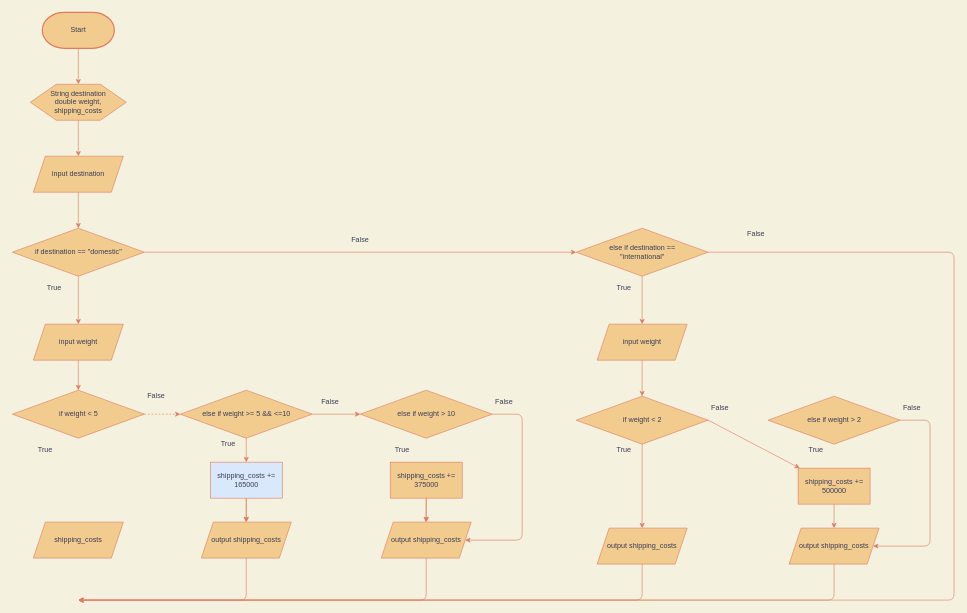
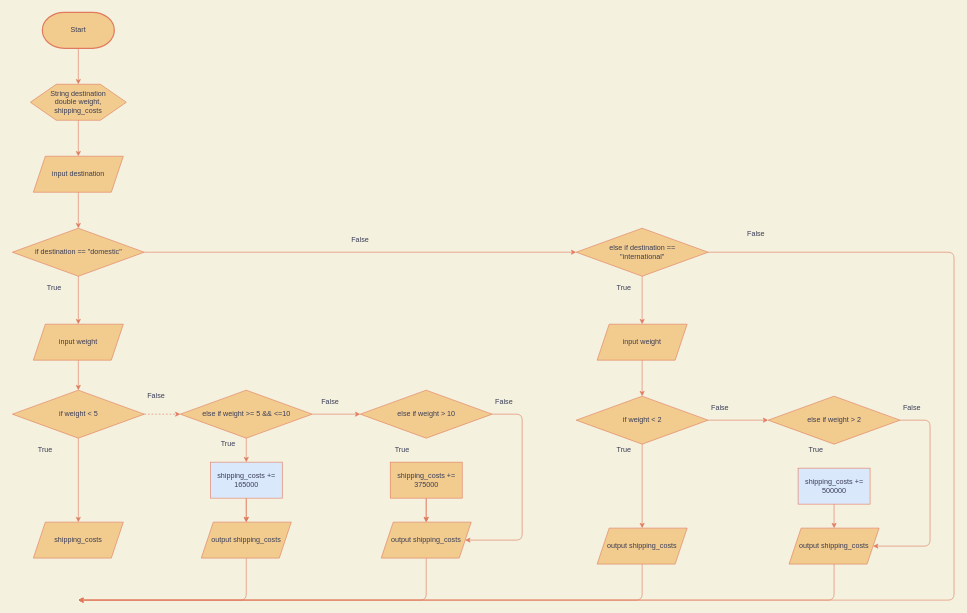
  <mxCell id="0" />
  <mxCell id="1" parent="0" />
  <mxCell id="2" value="Start" style="strokeWidth=2;html=1;shape=mxgraph.flowchart.terminator;whiteSpace=wrap;fillColor=#F2CC8F;strokeColor=#E07A5F;fontColor=#393C56;" parent="1" vertex="1"><mxGeometry x="70" y="20" width="120" height="60" as="geometry" /></mxCell>
  <mxCell id="3" value="" style="verticalLabelPosition=bottom;verticalAlign=top;html=1;shape=hexagon;perimeter=hexagonPerimeter2;arcSize=6;size=0.27;fillColor=#F2CC8F;strokeColor=#E07A5F;fontColor=#393C56;" parent="1" vertex="1"><mxGeometry x="50" y="140" width="160" height="60" as="geometry" /></mxCell>
  <mxCell id="4" value="String destination&lt;br&gt;double weight, shipping_costs" style="text;html=1;strokeColor=none;fillColor=none;align=center;verticalAlign=middle;whiteSpace=wrap;rounded=0;fontColor=#393C56;" parent="1" vertex="1"><mxGeometry x="65" y="150" width="130" height="40" as="geometry" /></mxCell>
  <mxCell id="5" value="input destination" style="shape=parallelogram;perimeter=parallelogramPerimeter;whiteSpace=wrap;html=1;fixedSize=1;fillColor=#F2CC8F;strokeColor=#E07A5F;fontColor=#393C56;" parent="1" vertex="1"><mxGeometry x="55" y="260" width="150" height="60" as="geometry" /></mxCell>
  <mxCell id="6" value="" style="endArrow=classic;html=1;entryX=0.5;entryY=0;entryDx=0;entryDy=0;exitX=0.5;exitY=1;exitDx=0;exitDy=0;exitPerimeter=0;strokeColor=#E07A5F;fontColor=#393C56;labelBackgroundColor=#F4F1DE;" parent="1" source="2" target="3" edge="1"><mxGeometry width="50" height="50" relative="1" as="geometry"><mxPoint x="-130" y="230" as="sourcePoint" /><mxPoint x="-80" y="180" as="targetPoint" /></mxGeometry></mxCell>
  <mxCell id="7" value="" style="endArrow=classic;html=1;entryX=0.5;entryY=0;entryDx=0;entryDy=0;exitX=0.5;exitY=1;exitDx=0;exitDy=0;strokeColor=#E07A5F;fontColor=#393C56;labelBackgroundColor=#F4F1DE;" parent="1" source="17" target="18" edge="1"><mxGeometry width="50" height="50" relative="1" as="geometry"><mxPoint x="130" y="570" as="sourcePoint" /><mxPoint x="0" y="700" as="targetPoint" /></mxGeometry></mxCell>
  <mxCell id="8" value="" style="endArrow=classic;html=1;entryX=0;entryY=0.5;entryDx=0;entryDy=0;exitX=1;exitY=0.5;exitDx=0;exitDy=0;strokeColor=#E07A5F;fontColor=#393C56;labelBackgroundColor=#F4F1DE;" parent="1" source="14" target="15" edge="1"><mxGeometry width="50" height="50" relative="1" as="geometry"><mxPoint x="210" y="420" as="sourcePoint" /><mxPoint x="360" y="420" as="targetPoint" /></mxGeometry></mxCell>
  <mxCell id="9" value="" style="endArrow=classic;html=1;entryX=0.5;entryY=0;entryDx=0;entryDy=0;exitX=0.5;exitY=1;exitDx=0;exitDy=0;strokeColor=#E07A5F;fontColor=#393C56;labelBackgroundColor=#F4F1DE;" parent="1" source="5" target="14" edge="1"><mxGeometry width="50" height="50" relative="1" as="geometry"><mxPoint x="-30" y="400" as="sourcePoint" /><mxPoint x="130" y="395" as="targetPoint" /></mxGeometry></mxCell>
  <mxCell id="10" value="" style="endArrow=classic;html=1;entryX=0.5;entryY=0;entryDx=0;entryDy=0;exitX=0.5;exitY=1;exitDx=0;exitDy=0;strokeColor=#E07A5F;fontColor=#393C56;labelBackgroundColor=#F4F1DE;" parent="1" source="3" target="5" edge="1"><mxGeometry width="50" height="50" relative="1" as="geometry"><mxPoint x="-160" y="250" as="sourcePoint" /><mxPoint x="-110" y="200" as="targetPoint" /></mxGeometry></mxCell>
  <mxCell id="11" value="" style="endArrow=classic;html=1;entryX=0.5;entryY=0;entryDx=0;entryDy=0;exitX=0.5;exitY=1;exitDx=0;exitDy=0;strokeColor=#E07A5F;fontColor=#393C56;labelBackgroundColor=#F4F1DE;" parent="1" source="14" target="17" edge="1"><mxGeometry width="50" height="50" relative="1" as="geometry"><mxPoint x="-81" y="465.98" as="sourcePoint" /><mxPoint x="130" y="520" as="targetPoint" /></mxGeometry></mxCell>
  <mxCell id="12" value="False" style="text;html=1;strokeColor=none;fillColor=none;align=center;verticalAlign=middle;whiteSpace=wrap;rounded=0;fontColor=#393C56;" parent="1" vertex="1"><mxGeometry x="580" y="390" width="40" height="20" as="geometry" /></mxCell>
  <mxCell id="13" value="True" style="text;html=1;strokeColor=none;fillColor=none;align=center;verticalAlign=middle;whiteSpace=wrap;rounded=0;fontColor=#393C56;" parent="1" vertex="1"><mxGeometry x="70" y="470" width="40" height="20" as="geometry" /></mxCell>
  <mxCell id="14" value="&lt;span&gt;if destination == &quot;domestic&quot;&lt;/span&gt;" style="shape=rhombus;html=1;dashed=0;whitespace=wrap;perimeter=rhombusPerimeter;fillColor=#F2CC8F;strokeColor=#E07A5F;fontColor=#393C56;" parent="1" vertex="1"><mxGeometry x="20" y="380" width="220" height="80" as="geometry" /></mxCell>
  <mxCell id="15" value="else if destination == &lt;br&gt;&quot;international&quot;" style="shape=rhombus;html=1;dashed=0;whitespace=wrap;perimeter=rhombusPerimeter;fillColor=#F2CC8F;strokeColor=#E07A5F;fontColor=#393C56;" parent="1" vertex="1"><mxGeometry x="960" y="380" width="220" height="80" as="geometry" /></mxCell>
  <mxCell id="16" value="shipping_costs" style="shape=parallelogram;perimeter=parallelogramPerimeter;whiteSpace=wrap;html=1;fixedSize=1;fillColor=#F2CC8F;strokeColor=#E07A5F;fontColor=#393C56;" parent="1" vertex="1"><mxGeometry x="55" y="870" width="150" height="60" as="geometry" /></mxCell>
  <mxCell id="17" value="input weight" style="shape=parallelogram;perimeter=parallelogramPerimeter;whiteSpace=wrap;html=1;fixedSize=1;fillColor=#F2CC8F;strokeColor=#E07A5F;fontColor=#393C56;" parent="1" vertex="1"><mxGeometry x="55" y="540" width="150" height="60" as="geometry" /></mxCell>
  <mxCell id="18" value="&lt;span&gt;if weight &amp;lt; 5&lt;/span&gt;" style="shape=rhombus;html=1;dashed=0;whitespace=wrap;perimeter=rhombusPerimeter;fillColor=#F2CC8F;strokeColor=#E07A5F;fontColor=#393C56;" parent="1" vertex="1"><mxGeometry x="20" y="650" width="220" height="80" as="geometry" /></mxCell>
+ <mxCell id="19" value="" style="endArrow=classic;html=1;exitX=0.5;exitY=1;exitDx=0;exitDy=0;strokeColor=#E07A5F;fontColor=#393C56;entryX=0.5;entryY=0;entryDx=0;entryDy=0;labelBackgroundColor=#F4F1DE;" parent="1" source="18" target="16" edge="1"><mxGeometry width="50" height="50" relative="1" as="geometry"><mxPoint x="140" y="610" as="sourcePoint" /><mxPoint x="420" y="800" as="targetPoint" /></mxGeometry></mxCell>
  <mxCell id="20" value="" style="endArrow=classic;html=1;exitX=1;exitY=0.5;exitDx=0;exitDy=0;strokeColor=#E07A5F;fontColor=#393C56;entryX=0;entryY=0.5;entryDx=0;entryDy=0;labelBackgroundColor=#F4F1DE;dashed=1;" parent="1" source="18" target="21" edge="1"><mxGeometry width="50" height="50" relative="1" as="geometry"><mxPoint x="250" y="430" as="sourcePoint" /><mxPoint x="340" y="570" as="targetPoint" /></mxGeometry></mxCell>
  <mxCell id="21" value="&lt;span&gt;else if weight &amp;gt;= 5 &amp;amp;&amp;amp; &amp;lt;=10&lt;/span&gt;" style="shape=rhombus;html=1;dashed=0;whitespace=wrap;perimeter=rhombusPerimeter;fillColor=#F2CC8F;strokeColor=#E07A5F;fontColor=#393C56;" parent="1" vertex="1"><mxGeometry x="300" y="650" width="220" height="80" as="geometry" /></mxCell>
  <mxCell id="22" value="output&amp;nbsp;&lt;span&gt;shipping_costs&lt;/span&gt;" style="shape=parallelogram;perimeter=parallelogramPerimeter;whiteSpace=wrap;html=1;fixedSize=1;fillColor=#F2CC8F;strokeColor=#E07A5F;fontColor=#393C56;" parent="1" vertex="1"><mxGeometry x="335" y="870" width="150" height="60" as="geometry" /></mxCell>
  <mxCell id="23" value="&lt;span&gt;else if weight &amp;gt; 10&lt;/span&gt;" style="shape=rhombus;html=1;dashed=0;whitespace=wrap;perimeter=rhombusPerimeter;fillColor=#F2CC8F;strokeColor=#E07A5F;fontColor=#393C56;" parent="1" vertex="1"><mxGeometry x="600" y="650" width="220" height="80" as="geometry" /></mxCell>
  <mxCell id="24" value="output&amp;nbsp;&lt;span&gt;shipping_costs&lt;/span&gt;" style="shape=parallelogram;perimeter=parallelogramPerimeter;whiteSpace=wrap;html=1;fixedSize=1;fillColor=#F2CC8F;strokeColor=#E07A5F;fontColor=#393C56;" parent="1" vertex="1"><mxGeometry x="635" y="870" width="150" height="60" as="geometry" /></mxCell>
  <mxCell id="25" value="" style="endArrow=classic;html=1;strokeColor=#E07A5F;fontColor=#393C56;entryX=0;entryY=0.5;entryDx=0;entryDy=0;exitX=1;exitY=0.5;exitDx=0;exitDy=0;labelBackgroundColor=#F4F1DE;" parent="1" source="21" target="23" edge="1"><mxGeometry width="50" height="50" relative="1" as="geometry"><mxPoint x="560" y="690" as="sourcePoint" /><mxPoint x="350" y="700" as="targetPoint" /></mxGeometry></mxCell>
  <mxCell id="26" value="" style="endArrow=classic;html=1;exitX=0.5;exitY=1;exitDx=0;exitDy=0;strokeColor=#E07A5F;fontColor=#393C56;entryX=0.5;entryY=0;entryDx=0;entryDy=0;labelBackgroundColor=#F4F1DE;" parent="1" source="57" target="24" edge="1"><mxGeometry width="50" height="50" relative="1" as="geometry"><mxPoint x="590" y="750" as="sourcePoint" /><mxPoint x="710" y="780" as="targetPoint" /></mxGeometry></mxCell>
  <mxCell id="27" value="" style="endArrow=classic;html=1;exitX=0.5;exitY=1;exitDx=0;exitDy=0;strokeColor=#E07A5F;fontColor=#393C56;entryX=0.5;entryY=0;entryDx=0;entryDy=0;labelBackgroundColor=#F4F1DE;" parent="1" source="58" target="22" edge="1"><mxGeometry width="50" height="50" relative="1" as="geometry"><mxPoint x="260" y="710" as="sourcePoint" /><mxPoint x="410" y="780" as="targetPoint" /></mxGeometry></mxCell>
  <mxCell id="28" value="input weight" style="shape=parallelogram;perimeter=parallelogramPerimeter;whiteSpace=wrap;html=1;fixedSize=1;fillColor=#F2CC8F;strokeColor=#E07A5F;fontColor=#393C56;" parent="1" vertex="1"><mxGeometry x="995" y="540" width="150" height="60" as="geometry" /></mxCell>
  <mxCell id="29" value="" style="endArrow=classic;html=1;exitX=0.5;exitY=1;exitDx=0;exitDy=0;strokeColor=#E07A5F;fontColor=#393C56;entryX=0.5;entryY=0;entryDx=0;entryDy=0;labelBackgroundColor=#F4F1DE;" parent="1" source="15" target="28" edge="1"><mxGeometry width="50" height="50" relative="1" as="geometry"><mxPoint x="760" y="740" as="sourcePoint" /><mxPoint x="760" y="790" as="targetPoint" /></mxGeometry></mxCell>
  <mxCell id="30" value="output shipping_costs" style="shape=parallelogram;perimeter=parallelogramPerimeter;whiteSpace=wrap;html=1;fixedSize=1;fillColor=#F2CC8F;strokeColor=#E07A5F;fontColor=#393C56;" parent="1" vertex="1"><mxGeometry x="995" y="880" width="150" height="60" as="geometry" /></mxCell>
  <mxCell id="31" value="&lt;span&gt;if weight &amp;lt; 2&lt;/span&gt;" style="shape=rhombus;html=1;dashed=0;whitespace=wrap;perimeter=rhombusPerimeter;fillColor=#F2CC8F;strokeColor=#E07A5F;fontColor=#393C56;" parent="1" vertex="1"><mxGeometry x="960" y="660" width="220" height="80" as="geometry" /></mxCell>
  <mxCell id="32" value="" style="endArrow=classic;html=1;exitX=0.5;exitY=1;exitDx=0;exitDy=0;strokeColor=#E07A5F;fontColor=#393C56;entryX=0.5;entryY=0;entryDx=0;entryDy=0;labelBackgroundColor=#F4F1DE;" parent="1" source="31" target="30" edge="1"><mxGeometry width="50" height="50" relative="1" as="geometry"><mxPoint x="1080" y="620" as="sourcePoint" /><mxPoint x="1360" y="810" as="targetPoint" /></mxGeometry></mxCell>
- <mxCell id="33" value="" style="endArrow=classic;html=1;exitX=1;exitY=0.5;exitDx=0;exitDy=0;strokeColor=#E07A5F;fontColor=#393C56;labelBackgroundColor=#F4F1DE;" parent="1" source="31" target="56" edge="1"><mxGeometry width="50" height="50" relative="1" as="geometry"><mxPoint x="1190" y="440" as="sourcePoint" /><mxPoint x="1280" y="580" as="targetPoint" /></mxGeometry></mxCell>
+ <mxCell id="33" value="" style="endArrow=classic;html=1;exitX=1;exitY=0.5;exitDx=0;exitDy=0;strokeColor=#E07A5F;fontColor=#393C56;entryX=0;entryY=0.5;entryDx=0;entryDy=0;labelBackgroundColor=#F4F1DE;" parent="1" source="31" target="34" edge="1"><mxGeometry width="50" height="50" relative="1" as="geometry"><mxPoint x="1190" y="440" as="sourcePoint" /><mxPoint x="1280" y="580" as="targetPoint" /></mxGeometry></mxCell>
  <mxCell id="34" value="&lt;span&gt;else if weight &amp;gt; 2&lt;/span&gt;" style="shape=rhombus;html=1;dashed=0;whitespace=wrap;perimeter=rhombusPerimeter;fillColor=#F2CC8F;strokeColor=#E07A5F;fontColor=#393C56;" parent="1" vertex="1"><mxGeometry x="1280" y="660" width="220" height="80" as="geometry" /></mxCell>
  <mxCell id="35" value="output&amp;nbsp;&lt;span&gt;shipping_costs&lt;/span&gt;" style="shape=parallelogram;perimeter=parallelogramPerimeter;whiteSpace=wrap;html=1;fixedSize=1;fillColor=#F2CC8F;strokeColor=#E07A5F;fontColor=#393C56;" parent="1" vertex="1"><mxGeometry x="1315" y="880" width="150" height="60" as="geometry" /></mxCell>
  <mxCell id="36" value="" style="endArrow=classic;html=1;exitX=0.5;exitY=1;exitDx=0;exitDy=0;strokeColor=#E07A5F;fontColor=#393C56;entryX=0.5;entryY=0;entryDx=0;entryDy=0;labelBackgroundColor=#F4F1DE;" parent="1" target="35" edge="1"><mxGeometry width="50" height="50" relative="1" as="geometry"><mxPoint x="1390" y="830" as="sourcePoint" /><mxPoint x="1300" y="720" as="targetPoint" /></mxGeometry></mxCell>
  <mxCell id="37" value="" style="endArrow=classic;html=1;exitX=0.5;exitY=1;exitDx=0;exitDy=0;strokeColor=#E07A5F;fontColor=#393C56;entryX=0.5;entryY=0;entryDx=0;entryDy=0;labelBackgroundColor=#F4F1DE;" parent="1" source="28" target="31" edge="1"><mxGeometry width="50" height="50" relative="1" as="geometry"><mxPoint x="1080" y="470" as="sourcePoint" /><mxPoint x="1080" y="550" as="targetPoint" /></mxGeometry></mxCell>
  <mxCell id="38" value="False" style="text;html=1;strokeColor=none;fillColor=none;align=center;verticalAlign=middle;whiteSpace=wrap;rounded=0;fontColor=#393C56;" parent="1" vertex="1"><mxGeometry x="1240" y="380" width="40" height="20" as="geometry" /></mxCell>
  <mxCell id="39" value="True" style="text;html=1;strokeColor=none;fillColor=none;align=center;verticalAlign=middle;whiteSpace=wrap;rounded=0;fontColor=#393C56;" parent="1" vertex="1"><mxGeometry x="55" y="740" width="40" height="20" as="geometry" /></mxCell>
  <mxCell id="40" value="False" style="text;html=1;strokeColor=none;fillColor=none;align=center;verticalAlign=middle;whiteSpace=wrap;rounded=0;fontColor=#393C56;" parent="1" vertex="1"><mxGeometry x="530" y="660" width="40" height="20" as="geometry" /></mxCell>
  <mxCell id="41" value="False" style="text;html=1;strokeColor=none;fillColor=none;align=center;verticalAlign=middle;whiteSpace=wrap;rounded=0;fontColor=#393C56;" parent="1" vertex="1"><mxGeometry x="240" y="650" width="40" height="20" as="geometry" /></mxCell>
  <mxCell id="42" value="True" style="text;html=1;strokeColor=none;fillColor=none;align=center;verticalAlign=middle;whiteSpace=wrap;rounded=0;fontColor=#393C56;" parent="1" vertex="1"><mxGeometry x="650" y="740" width="40" height="20" as="geometry" /></mxCell>
  <mxCell id="43" value="True" style="text;html=1;strokeColor=none;fillColor=none;align=center;verticalAlign=middle;whiteSpace=wrap;rounded=0;fontColor=#393C56;" parent="1" vertex="1"><mxGeometry x="360" y="730" width="40" height="20" as="geometry" /></mxCell>
  <mxCell id="44" value="True" style="text;html=1;strokeColor=none;fillColor=none;align=center;verticalAlign=middle;whiteSpace=wrap;rounded=0;fontColor=#393C56;" parent="1" vertex="1"><mxGeometry x="1340" y="740" width="40" height="20" as="geometry" /></mxCell>
  <mxCell id="45" value="True" style="text;html=1;strokeColor=none;fillColor=none;align=center;verticalAlign=middle;whiteSpace=wrap;rounded=0;fontColor=#393C56;" parent="1" vertex="1"><mxGeometry x="1020" y="740" width="40" height="20" as="geometry" /></mxCell>
  <mxCell id="46" value="False" style="text;html=1;strokeColor=none;fillColor=none;align=center;verticalAlign=middle;whiteSpace=wrap;rounded=0;fontColor=#393C56;" parent="1" vertex="1"><mxGeometry x="1500" y="670" width="40" height="20" as="geometry" /></mxCell>
  <mxCell id="47" value="False" style="text;html=1;strokeColor=none;fillColor=none;align=center;verticalAlign=middle;whiteSpace=wrap;rounded=0;fontColor=#393C56;" parent="1" vertex="1"><mxGeometry x="1180" y="670" width="40" height="20" as="geometry" /></mxCell>
  <mxCell id="48" value="" style="endArrow=classic;html=1;exitX=0.5;exitY=1;exitDx=0;exitDy=0;strokeColor=#E07A5F;fontColor=#393C56;entryX=0.5;entryY=0;entryDx=0;entryDy=0;labelBackgroundColor=#F4F1DE;" parent="1" target="24" edge="1"><mxGeometry width="50" height="50" relative="1" as="geometry"><mxPoint x="710" y="830" as="sourcePoint" /><mxPoint x="420" y="790" as="targetPoint" /></mxGeometry></mxCell>
  <mxCell id="49" value="" style="endArrow=classic;html=1;exitX=0.5;exitY=1;exitDx=0;exitDy=0;strokeColor=#E07A5F;fontColor=#393C56;entryX=0.5;entryY=0;entryDx=0;entryDy=0;labelBackgroundColor=#F4F1DE;" parent="1" target="22" edge="1"><mxGeometry width="50" height="50" relative="1" as="geometry"><mxPoint x="410" y="830" as="sourcePoint" /><mxPoint x="430" y="800" as="targetPoint" /></mxGeometry></mxCell>
  <mxCell id="50" value="" style="endArrow=classic;html=1;exitX=0.5;exitY=1;exitDx=0;exitDy=0;strokeColor=#E07A5F;fontColor=#393C56;labelBackgroundColor=#F4F1DE;" parent="1" source="24" edge="1"><mxGeometry width="50" height="50" relative="1" as="geometry"><mxPoint x="140" y="940" as="sourcePoint" /><mxPoint x="130" y="1000" as="targetPoint" /><Array as="points"><mxPoint x="710" y="1000" /></Array></mxGeometry></mxCell>
  <mxCell id="51" value="" style="endArrow=classic;html=1;exitX=0.5;exitY=1;exitDx=0;exitDy=0;strokeColor=#E07A5F;fontColor=#393C56;labelBackgroundColor=#F4F1DE;" parent="1" source="22" edge="1"><mxGeometry width="50" height="50" relative="1" as="geometry"><mxPoint x="150" y="950" as="sourcePoint" /><mxPoint x="130" y="1000" as="targetPoint" /><Array as="points"><mxPoint x="410" y="1000" /></Array></mxGeometry></mxCell>
  <mxCell id="52" value="" style="endArrow=classic;html=1;strokeColor=#E07A5F;fontColor=#393C56;exitX=0.5;exitY=1;exitDx=0;exitDy=0;labelBackgroundColor=#F4F1DE;" parent="1" source="35" edge="1"><mxGeometry width="50" height="50" relative="1" as="geometry"><mxPoint x="1390" y="1020" as="sourcePoint" /><mxPoint x="130" y="1000" as="targetPoint" /><Array as="points"><mxPoint x="1390" y="1000" /></Array></mxGeometry></mxCell>
  <mxCell id="53" value="" style="endArrow=classic;html=1;exitX=0.5;exitY=1;exitDx=0;exitDy=0;strokeColor=#E07A5F;fontColor=#393C56;labelBackgroundColor=#F4F1DE;" parent="1" source="30" edge="1"><mxGeometry width="50" height="50" relative="1" as="geometry"><mxPoint x="430" y="750" as="sourcePoint" /><mxPoint x="130" y="1000" as="targetPoint" /><Array as="points"><mxPoint x="1070" y="1000" /></Array></mxGeometry></mxCell>
  <mxCell id="54" value="" style="endArrow=classic;html=1;exitX=1;exitY=0.5;exitDx=0;exitDy=0;strokeColor=#E07A5F;fontColor=#393C56;labelBackgroundColor=#F4F1DE;" parent="1" source="15" edge="1"><mxGeometry width="50" height="50" relative="1" as="geometry"><mxPoint x="1190" y="710" as="sourcePoint" /><mxPoint x="130" y="1000" as="targetPoint" /><Array as="points"><mxPoint x="1590" y="420" /><mxPoint x="1590" y="1000" /></Array></mxGeometry></mxCell>
  <mxCell id="55" value="True" style="text;html=1;strokeColor=none;fillColor=none;align=center;verticalAlign=middle;whiteSpace=wrap;rounded=0;fontColor=#393C56;" parent="1" vertex="1"><mxGeometry x="1020" y="470" width="40" height="20" as="geometry" /></mxCell>
- <mxCell id="56" value="&lt;span style=&quot;color: rgb(57 , 60 , 86)&quot;&gt;shipping_costs +=&lt;/span&gt;&lt;br style=&quot;color: rgb(57 , 60 , 86)&quot;&gt;&lt;span style=&quot;color: rgb(57 , 60 , 86)&quot;&gt;500000&lt;/span&gt;" style="html=1;dashed=0;whitespace=wrap;fillColor=#F2CC8F;strokeColor=#E07A5F;fontColor=#393C56;" vertex="1" parent="1"><mxGeometry x="1330" y="780" width="120" height="60" as="geometry" /></mxCell>
+ <mxCell id="56" value="&lt;span style=&quot;color: rgb(57 , 60 , 86)&quot;&gt;shipping_costs +=&lt;/span&gt;&lt;br style=&quot;color: rgb(57 , 60 , 86)&quot;&gt;&lt;span style=&quot;color: rgb(57 , 60 , 86)&quot;&gt;500000&lt;/span&gt;" style="html=1;dashed=0;whitespace=wrap;fillColor=#dae8fc;strokeColor=#E07A5F;fontColor=#393C56;" vertex="1" parent="1"><mxGeometry x="1330" y="780" width="120" height="60" as="geometry" /></mxCell>
  <mxCell id="57" value="&lt;span style=&quot;color: rgb(57 , 60 , 86)&quot;&gt;shipping_costs +=&lt;/span&gt;&lt;br style=&quot;color: rgb(57 , 60 , 86)&quot;&gt;&lt;font color=&quot;#393c56&quot;&gt;375000&lt;/font&gt;" style="html=1;dashed=0;whitespace=wrap;fillColor=#F2CC8F;strokeColor=#E07A5F;fontColor=#393C56;" vertex="1" parent="1"><mxGeometry x="650" y="770" width="120" height="60" as="geometry" /></mxCell>
  <mxCell id="58" value="&lt;span style=&quot;color: rgb(57 , 60 , 86)&quot;&gt;shipping_costs +=&lt;/span&gt;&lt;br style=&quot;color: rgb(57 , 60 , 86)&quot;&gt;&lt;font color=&quot;#393c56&quot;&gt;165000&lt;/font&gt;" style="html=1;dashed=0;whitespace=wrap;fillColor=#dae8fc;strokeColor=#E07A5F;fontColor=#393C56;" vertex="1" parent="1"><mxGeometry x="350" y="770" width="120" height="60" as="geometry" /></mxCell>
  <mxCell id="59" value="" style="endArrow=classic;html=1;exitX=0.5;exitY=1;exitDx=0;exitDy=0;strokeColor=#E07A5F;fontColor=#393C56;entryX=0.5;entryY=0;entryDx=0;entryDy=0;labelBackgroundColor=#F4F1DE;" edge="1" parent="1" source="21" target="58"><mxGeometry width="50" height="50" relative="1" as="geometry"><mxPoint x="410" y="730" as="sourcePoint" /><mxPoint x="410" y="870" as="targetPoint" /></mxGeometry></mxCell>
  <mxCell id="60" value="" style="endArrow=classic;html=1;exitX=1;exitY=0.5;exitDx=0;exitDy=0;strokeColor=#E07A5F;fontColor=#393C56;entryX=1;entryY=0.5;entryDx=0;entryDy=0;labelBackgroundColor=#F4F1DE;" edge="1" parent="1" source="34" target="35"><mxGeometry width="50" height="50" relative="1" as="geometry"><mxPoint x="1190" y="710" as="sourcePoint" /><mxPoint x="1290" y="710" as="targetPoint" /><Array as="points"><mxPoint x="1550" y="700" /><mxPoint x="1550" y="910" /></Array></mxGeometry></mxCell>
  <mxCell id="61" value="" style="endArrow=classic;html=1;strokeColor=#E07A5F;fontColor=#393C56;entryX=1;entryY=0.5;entryDx=0;entryDy=0;exitX=1;exitY=0.5;exitDx=0;exitDy=0;labelBackgroundColor=#F4F1DE;" edge="1" parent="1" source="23" target="24"><mxGeometry width="50" height="50" relative="1" as="geometry"><mxPoint x="530" y="700" as="sourcePoint" /><mxPoint x="610" y="700" as="targetPoint" /><Array as="points"><mxPoint x="870" y="690" /><mxPoint x="870" y="900" /></Array></mxGeometry></mxCell>
  <mxCell id="62" value="False" style="text;html=1;strokeColor=none;fillColor=none;align=center;verticalAlign=middle;whiteSpace=wrap;rounded=0;fontColor=#393C56;" vertex="1" parent="1"><mxGeometry x="820" y="660" width="40" height="20" as="geometry" /></mxCell>
